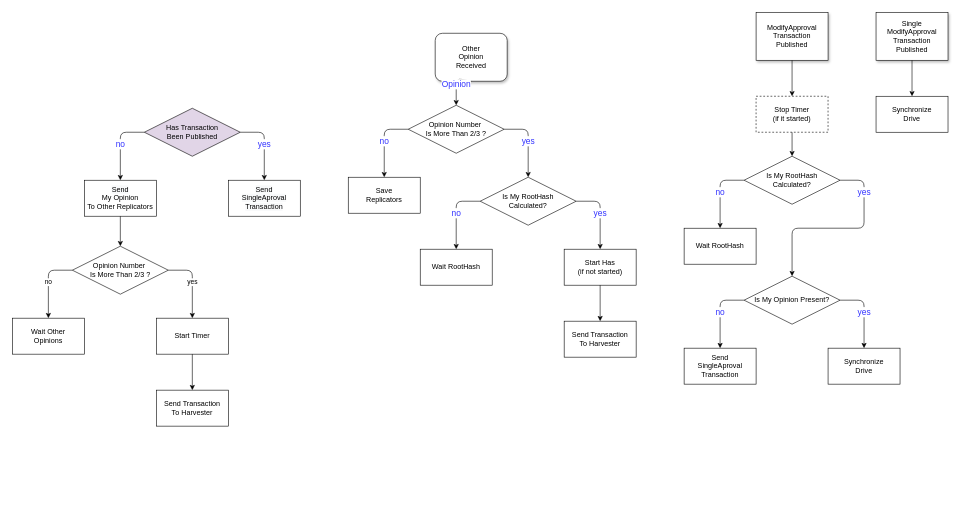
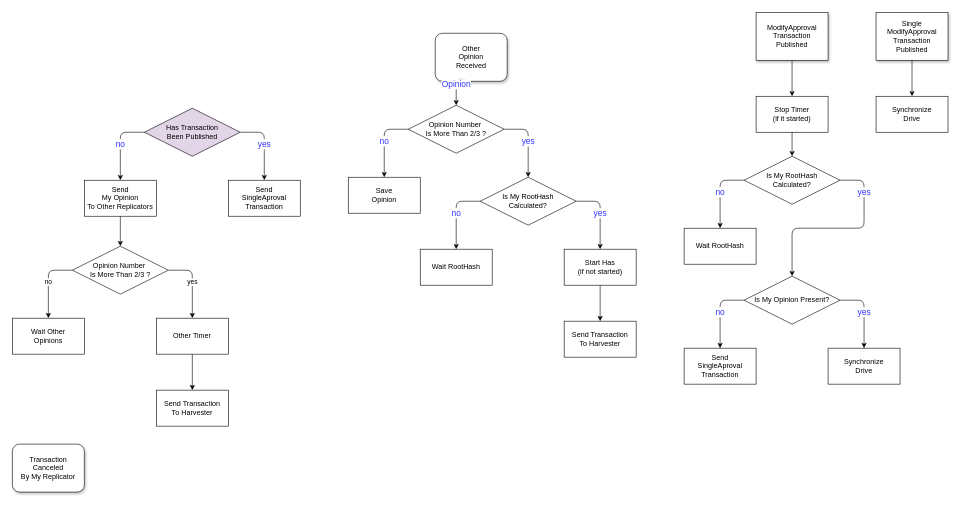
  <mxCell id="0" />
  <mxCell id="1" parent="0" />
  <mxCell id="2" value="ModifyApproval&lt;br&gt;Transaction&lt;br&gt;Published" style="whiteSpace=wrap;html=1;shadow=1;sketch=0;rounded=0;" parent="1" vertex="1"><mxGeometry x="1260" y="20" width="120" height="80" as="geometry" /></mxCell>
  <mxCell id="3" value="Other&lt;br&gt;Opinion&lt;br&gt;Received" style="rounded=1;whiteSpace=wrap;html=1;shadow=1;" parent="1" vertex="1"><mxGeometry x="725" y="55" width="120" height="80" as="geometry" /></mxCell>
  <mxCell id="4" value="Opinion" style="endArrow=classic;html=1;entryX=0.5;entryY=0;entryDx=0;entryDy=0;exitX=0.5;exitY=1;exitDx=0;exitDy=0;fontSize=14;fontColor=#3333FF;" parent="1" source="3" target="5" edge="1"><mxGeometry width="50" height="50" relative="1" as="geometry"><mxPoint x="1050" y="100" as="sourcePoint" /><mxPoint x="760" y="170" as="targetPoint" /><Array as="points"><mxPoint x="760" y="130" /></Array></mxGeometry></mxCell>
  <mxCell id="5" value="Opinion Number&amp;nbsp;&lt;br&gt;Is More Than 2/3 ?" style="rhombus;whiteSpace=wrap;html=1;" parent="1" vertex="1"><mxGeometry x="680" y="175" width="160" height="80" as="geometry" /></mxCell>
  <mxCell id="6" value="yes" style="endArrow=classic;html=1;exitX=1;exitY=0.5;exitDx=0;exitDy=0;fontSize=14;fontColor=#3333FF;" parent="1" source="5" edge="1"><mxGeometry width="50" height="50" relative="1" as="geometry"><mxPoint x="830" y="355" as="sourcePoint" /><mxPoint x="880" y="295" as="targetPoint" /><Array as="points"><mxPoint x="880" y="215" /></Array></mxGeometry></mxCell>
  <mxCell id="7" value="no" style="endArrow=classic;html=1;exitX=0;exitY=0.5;exitDx=0;exitDy=0;fontSize=14;fontColor=#3333FF;" parent="1" source="5" edge="1"><mxGeometry width="50" height="50" relative="1" as="geometry"><mxPoint x="530" y="365" as="sourcePoint" /><mxPoint x="640" y="295" as="targetPoint" /><Array as="points"><mxPoint x="640" y="215" /></Array></mxGeometry></mxCell>
- <mxCell id="8" value="Save&lt;br&gt;Replicators" style="rounded=0;whiteSpace=wrap;html=1;shadow=0;glass=0;sketch=0;" parent="1" vertex="1"><mxGeometry x="580" y="295" width="120" height="60" as="geometry" /></mxCell>
+ <mxCell id="8" value="Save&lt;br&gt;Opinion" style="rounded=0;whiteSpace=wrap;html=1;shadow=0;glass=0;sketch=0;" parent="1" vertex="1"><mxGeometry x="580" y="295" width="120" height="60" as="geometry" /></mxCell>
  <mxCell id="9" value="Is My RootHash&lt;br&gt;Calculated?" style="rhombus;whiteSpace=wrap;html=1;" parent="1" vertex="1"><mxGeometry x="800" y="295" width="160" height="80" as="geometry" /></mxCell>
  <mxCell id="10" value="yes" style="endArrow=classic;html=1;exitX=1;exitY=0.5;exitDx=0;exitDy=0;fontSize=14;fontColor=#3333FF;" parent="1" edge="1"><mxGeometry width="50" height="50" relative="1" as="geometry"><mxPoint x="960" y="335" as="sourcePoint" /><mxPoint x="1000" y="415" as="targetPoint" /><Array as="points"><mxPoint x="1000" y="335" /></Array></mxGeometry></mxCell>
  <mxCell id="11" value="no" style="endArrow=classic;html=1;exitX=0;exitY=0.5;exitDx=0;exitDy=0;fontSize=14;fontColor=#3333FF;" parent="1" edge="1"><mxGeometry width="50" height="50" relative="1" as="geometry"><mxPoint x="800" y="335" as="sourcePoint" /><mxPoint x="760" y="415" as="targetPoint" /><Array as="points"><mxPoint x="760" y="335" /></Array></mxGeometry></mxCell>
  <mxCell id="12" value="Wait RootHash" style="rounded=0;whiteSpace=wrap;html=1;shadow=0;glass=0;sketch=0;" parent="1" vertex="1"><mxGeometry x="700" y="415" width="120" height="60" as="geometry" /></mxCell>
  <mxCell id="13" value="Start Has&lt;br&gt;(if not started)" style="rounded=0;whiteSpace=wrap;html=1;shadow=0;glass=0;sketch=0;" parent="1" vertex="1"><mxGeometry x="940" y="415" width="120" height="60" as="geometry" /></mxCell>
  <mxCell id="14" value="&lt;span&gt;Send Transaction&lt;/span&gt;&lt;br&gt;&lt;span&gt;To Harvester&lt;/span&gt;" style="rounded=0;whiteSpace=wrap;html=1;shadow=0;glass=0;sketch=0;" parent="1" vertex="1"><mxGeometry x="940" y="535" width="120" height="60" as="geometry" /></mxCell>
  <mxCell id="15" value="" style="endArrow=classic;html=1;" parent="1" edge="1"><mxGeometry width="50" height="50" relative="1" as="geometry"><mxPoint x="1000" y="475" as="sourcePoint" /><mxPoint x="1000" y="535" as="targetPoint" /></mxGeometry></mxCell>
  <mxCell id="16" value="Opinion Number&amp;nbsp;&lt;br&gt;Is More Than 2/3 ?" style="rhombus;whiteSpace=wrap;html=1;" parent="1" vertex="1"><mxGeometry x="120" y="410" width="160" height="80" as="geometry" /></mxCell>
  <mxCell id="17" value="no" style="endArrow=classic;html=1;exitX=0;exitY=0.5;exitDx=0;exitDy=0;" parent="1" edge="1"><mxGeometry width="50" height="50" relative="1" as="geometry"><mxPoint x="120" y="450" as="sourcePoint" /><mxPoint x="80" y="530" as="targetPoint" /><Array as="points"><mxPoint x="80" y="450" /></Array></mxGeometry></mxCell>
  <mxCell id="18" value="yes" style="endArrow=classic;html=1;exitX=1;exitY=0.5;exitDx=0;exitDy=0;" parent="1" edge="1"><mxGeometry width="50" height="50" relative="1" as="geometry"><mxPoint x="280" y="450" as="sourcePoint" /><mxPoint x="320" y="530" as="targetPoint" /><Array as="points"><mxPoint x="320" y="450" /></Array></mxGeometry></mxCell>
  <mxCell id="19" value="Wait Other&lt;br&gt;Opinions" style="rounded=0;whiteSpace=wrap;html=1;shadow=0;glass=0;sketch=0;" parent="1" vertex="1"><mxGeometry x="20" y="530" width="120" height="60" as="geometry" /></mxCell>
- <mxCell id="20" value="Start Timer" style="rounded=0;whiteSpace=wrap;html=1;shadow=0;glass=0;sketch=0;" parent="1" vertex="1"><mxGeometry x="260" y="530" width="120" height="60" as="geometry" /></mxCell>
+ <mxCell id="20" value="Other Timer" style="rounded=0;whiteSpace=wrap;html=1;shadow=0;glass=0;sketch=0;" parent="1" vertex="1"><mxGeometry x="260" y="530" width="120" height="60" as="geometry" /></mxCell>
  <mxCell id="21" value="&lt;span&gt;Send Transaction&lt;/span&gt;&lt;br&gt;&lt;span&gt;To Harvester&lt;/span&gt;" style="rounded=0;whiteSpace=wrap;html=1;shadow=0;glass=0;sketch=0;" parent="1" vertex="1"><mxGeometry x="260" y="650" width="120" height="60" as="geometry" /></mxCell>
  <mxCell id="22" value="" style="endArrow=classic;html=1;" parent="1" edge="1"><mxGeometry width="50" height="50" relative="1" as="geometry"><mxPoint x="320" y="590" as="sourcePoint" /><mxPoint x="320" y="650" as="targetPoint" /></mxGeometry></mxCell>
  <mxCell id="23" value="Send&lt;br&gt;SingleAproval&lt;br&gt;Transaction" style="rounded=0;whiteSpace=wrap;html=1;shadow=0;glass=0;sketch=0;" parent="1" vertex="1"><mxGeometry x="1140" y="580" width="120" height="60" as="geometry" /></mxCell>
  <mxCell id="24" value="Is My RootHash&lt;br&gt;Calculated?" style="rhombus;whiteSpace=wrap;html=1;" parent="1" vertex="1"><mxGeometry x="1240" y="260" width="160" height="80" as="geometry" /></mxCell>
  <mxCell id="25" value="no" style="endArrow=classic;html=1;exitX=0;exitY=0.5;exitDx=0;exitDy=0;fontSize=14;fontColor=#3333FF;" parent="1" edge="1"><mxGeometry width="50" height="50" relative="1" as="geometry"><mxPoint x="1240" y="300" as="sourcePoint" /><mxPoint x="1200" y="380" as="targetPoint" /><Array as="points"><mxPoint x="1200" y="300" /></Array></mxGeometry></mxCell>
- <mxCell id="26" value="Stop Timer&lt;br&gt;(if it started)" style="rounded=0;whiteSpace=wrap;html=1;shadow=0;glass=0;sketch=0;dashed=1;" parent="1" vertex="1"><mxGeometry x="1260" y="160" width="120" height="60" as="geometry" /></mxCell>
+ <mxCell id="26" value="Stop Timer&lt;br&gt;(if it started)" style="rounded=0;whiteSpace=wrap;html=1;shadow=0;glass=0;sketch=0;" parent="1" vertex="1"><mxGeometry x="1260" y="160" width="120" height="60" as="geometry" /></mxCell>
  <mxCell id="27" value="Has Transaction&lt;br&gt;Been Published" style="rhombus;whiteSpace=wrap;html=1;fillColor=#e1d5e7;" parent="1" vertex="1"><mxGeometry x="240" y="180" width="160" height="80" as="geometry" /></mxCell>
  <mxCell id="28" value="no" style="endArrow=classic;html=1;exitX=0;exitY=0.5;exitDx=0;exitDy=0;fontSize=14;fontColor=#3333FF;" parent="1" edge="1"><mxGeometry width="50" height="50" relative="1" as="geometry"><mxPoint x="240" y="220" as="sourcePoint" /><mxPoint x="200" y="300" as="targetPoint" /><Array as="points"><mxPoint x="200" y="220" /></Array></mxGeometry></mxCell>
  <mxCell id="29" value="yes" style="endArrow=classic;html=1;exitX=1;exitY=0.5;exitDx=0;exitDy=0;fontSize=14;fontColor=#3333FF;" parent="1" edge="1"><mxGeometry width="50" height="50" relative="1" as="geometry"><mxPoint x="400" y="220" as="sourcePoint" /><mxPoint x="440" y="300" as="targetPoint" /><Array as="points"><mxPoint x="440" y="220" /></Array></mxGeometry></mxCell>
  <mxCell id="30" value="&lt;span style=&quot;color: rgb(0 , 0 , 0) ; font-family: &amp;#34;helvetica&amp;#34; ; font-size: 12px ; font-style: normal ; font-weight: 400 ; letter-spacing: normal ; text-align: center ; text-indent: 0px ; text-transform: none ; word-spacing: 0px ; background-color: rgb(248 , 249 , 250) ; display: inline ; float: none&quot;&gt;Send&lt;/span&gt;&lt;br style=&quot;color: rgb(0 , 0 , 0) ; font-family: &amp;#34;helvetica&amp;#34; ; font-size: 12px ; font-style: normal ; font-weight: 400 ; letter-spacing: normal ; text-align: center ; text-indent: 0px ; text-transform: none ; word-spacing: 0px ; background-color: rgb(248 , 249 , 250)&quot;&gt;&lt;span style=&quot;color: rgb(0 , 0 , 0) ; font-family: &amp;#34;helvetica&amp;#34; ; font-size: 12px ; font-style: normal ; font-weight: 400 ; letter-spacing: normal ; text-align: center ; text-indent: 0px ; text-transform: none ; word-spacing: 0px ; background-color: rgb(248 , 249 , 250) ; display: inline ; float: none&quot;&gt;SingleAproval&lt;/span&gt;&lt;br style=&quot;color: rgb(0 , 0 , 0) ; font-family: &amp;#34;helvetica&amp;#34; ; font-size: 12px ; font-style: normal ; font-weight: 400 ; letter-spacing: normal ; text-align: center ; text-indent: 0px ; text-transform: none ; word-spacing: 0px ; background-color: rgb(248 , 249 , 250)&quot;&gt;&lt;span style=&quot;color: rgb(0 , 0 , 0) ; font-family: &amp;#34;helvetica&amp;#34; ; font-size: 12px ; font-style: normal ; font-weight: 400 ; letter-spacing: normal ; text-align: center ; text-indent: 0px ; text-transform: none ; word-spacing: 0px ; background-color: rgb(248 , 249 , 250) ; display: inline ; float: none&quot;&gt;Transaction&lt;/span&gt;" style="rounded=0;whiteSpace=wrap;html=1;shadow=0;glass=0;sketch=0;" parent="1" vertex="1"><mxGeometry x="380" y="300" width="120" height="60" as="geometry" /></mxCell>
  <mxCell id="31" value="Wait RootHash" style="rounded=0;whiteSpace=wrap;html=1;shadow=0;glass=0;sketch=0;" parent="1" vertex="1"><mxGeometry x="1140" y="380" width="120" height="60" as="geometry" /></mxCell>
  <mxCell id="32" value="" style="endArrow=classic;html=1;exitX=0.5;exitY=1;exitDx=0;exitDy=0;entryX=0.5;entryY=0;entryDx=0;entryDy=0;" parent="1" source="2" target="26" edge="1"><mxGeometry width="50" height="50" relative="1" as="geometry"><mxPoint x="1170" y="730" as="sourcePoint" /><mxPoint x="1220" y="680" as="targetPoint" /></mxGeometry></mxCell>
  <mxCell id="33" value="" style="endArrow=classic;html=1;exitX=0.5;exitY=1;exitDx=0;exitDy=0;" parent="1" source="26" target="24" edge="1"><mxGeometry width="50" height="50" relative="1" as="geometry"><mxPoint x="1470" y="270" as="sourcePoint" /><mxPoint x="1520" y="220" as="targetPoint" /></mxGeometry></mxCell>
  <mxCell id="34" value="yes" style="endArrow=classic;html=1;exitX=1;exitY=0.5;exitDx=0;exitDy=0;fontSize=14;fontColor=#3333FF;entryX=0.5;entryY=0;entryDx=0;entryDy=0;" parent="1" target="36" edge="1"><mxGeometry x="-0.625" width="50" height="50" relative="1" as="geometry"><mxPoint x="1400" y="300" as="sourcePoint" /><mxPoint x="1440" y="460" as="targetPoint" /><Array as="points"><mxPoint x="1440" y="300" /><mxPoint x="1440" y="380" /><mxPoint x="1320" y="380" /></Array><mxPoint as="offset" /></mxGeometry></mxCell>
  <mxCell id="35" value="Single&lt;br&gt;ModifyApproval&lt;br&gt;Transaction&lt;br&gt;Published" style="whiteSpace=wrap;html=1;shadow=1;sketch=0;rounded=0;" parent="1" vertex="1"><mxGeometry x="1460" y="20" width="120" height="80" as="geometry" /></mxCell>
  <mxCell id="36" value="Is My Opinion Present?" style="rhombus;whiteSpace=wrap;html=1;" parent="1" vertex="1"><mxGeometry x="1240" y="460" width="160" height="80" as="geometry" /></mxCell>
  <mxCell id="37" value="no" style="endArrow=classic;html=1;exitX=0;exitY=0.5;exitDx=0;exitDy=0;fontSize=14;fontColor=#3333FF;" parent="1" edge="1"><mxGeometry width="50" height="50" relative="1" as="geometry"><mxPoint x="1240" y="500" as="sourcePoint" /><mxPoint x="1200" y="580" as="targetPoint" /><Array as="points"><mxPoint x="1200" y="500" /></Array></mxGeometry></mxCell>
  <mxCell id="38" value="yes" style="endArrow=classic;html=1;exitX=1;exitY=0.5;exitDx=0;exitDy=0;fontSize=14;fontColor=#3333FF;" parent="1" edge="1"><mxGeometry width="50" height="50" relative="1" as="geometry"><mxPoint x="1400" y="500" as="sourcePoint" /><mxPoint x="1440" y="580" as="targetPoint" /><Array as="points"><mxPoint x="1440" y="500" /></Array></mxGeometry></mxCell>
  <mxCell id="39" value="Synchronize&lt;br&gt;Drive" style="rounded=0;whiteSpace=wrap;html=1;shadow=0;glass=0;sketch=0;" parent="1" vertex="1"><mxGeometry x="1380" y="580" width="120" height="60" as="geometry" /></mxCell>
+ <mxCell id="40" value="Transaction&lt;br&gt;Canceled&lt;br&gt;By My Replicator" style="rounded=1;whiteSpace=wrap;html=1;glass=0;shadow=1;" parent="1" vertex="1"><mxGeometry x="20" y="740" width="120" height="80" as="geometry" /></mxCell>
  <mxCell id="41" value="Synchronize&lt;br&gt;Drive" style="rounded=0;whiteSpace=wrap;html=1;shadow=0;glass=0;sketch=0;" vertex="1" parent="1"><mxGeometry x="1460" y="160" width="120" height="60" as="geometry" /></mxCell>
  <mxCell id="42" value="" style="endArrow=classic;html=1;exitX=0.5;exitY=1;exitDx=0;exitDy=0;entryX=0.5;entryY=0;entryDx=0;entryDy=0;" edge="1" parent="1" source="35" target="41"><mxGeometry width="50" height="50" relative="1" as="geometry"><mxPoint x="1070" y="490" as="sourcePoint" /><mxPoint x="1120" y="440" as="targetPoint" /></mxGeometry></mxCell>
  <mxCell id="43" value="&lt;span style=&quot;color: rgb(0 , 0 , 0) ; font-family: &amp;#34;helvetica&amp;#34; ; font-size: 12px ; font-style: normal ; font-weight: 400 ; letter-spacing: normal ; text-align: center ; text-indent: 0px ; text-transform: none ; word-spacing: 0px ; background-color: rgb(248 , 249 , 250) ; display: inline ; float: none&quot;&gt;Send&lt;/span&gt;&lt;br style=&quot;color: rgb(0 , 0 , 0) ; font-family: &amp;#34;helvetica&amp;#34; ; font-size: 12px ; font-style: normal ; font-weight: 400 ; letter-spacing: normal ; text-align: center ; text-indent: 0px ; text-transform: none ; word-spacing: 0px ; background-color: rgb(248 , 249 , 250)&quot;&gt;&lt;font face=&quot;helvetica&quot;&gt;My Opinion&lt;/font&gt;&lt;br style=&quot;color: rgb(0 , 0 , 0) ; font-family: &amp;#34;helvetica&amp;#34; ; font-size: 12px ; font-style: normal ; font-weight: 400 ; letter-spacing: normal ; text-align: center ; text-indent: 0px ; text-transform: none ; word-spacing: 0px ; background-color: rgb(248 , 249 , 250)&quot;&gt;&lt;font face=&quot;helvetica&quot;&gt;To Other Replicators&lt;/font&gt;" style="rounded=0;whiteSpace=wrap;html=1;shadow=0;glass=0;sketch=0;" vertex="1" parent="1"><mxGeometry x="140" y="300" width="120" height="60" as="geometry" /></mxCell>
  <mxCell id="44" value="" style="endArrow=classic;html=1;exitX=0.5;exitY=1;exitDx=0;exitDy=0;entryX=0.5;entryY=0;entryDx=0;entryDy=0;" edge="1" parent="1" source="43" target="16"><mxGeometry width="50" height="50" relative="1" as="geometry"><mxPoint x="50" y="420" as="sourcePoint" /><mxPoint x="100" y="370" as="targetPoint" /></mxGeometry></mxCell>
